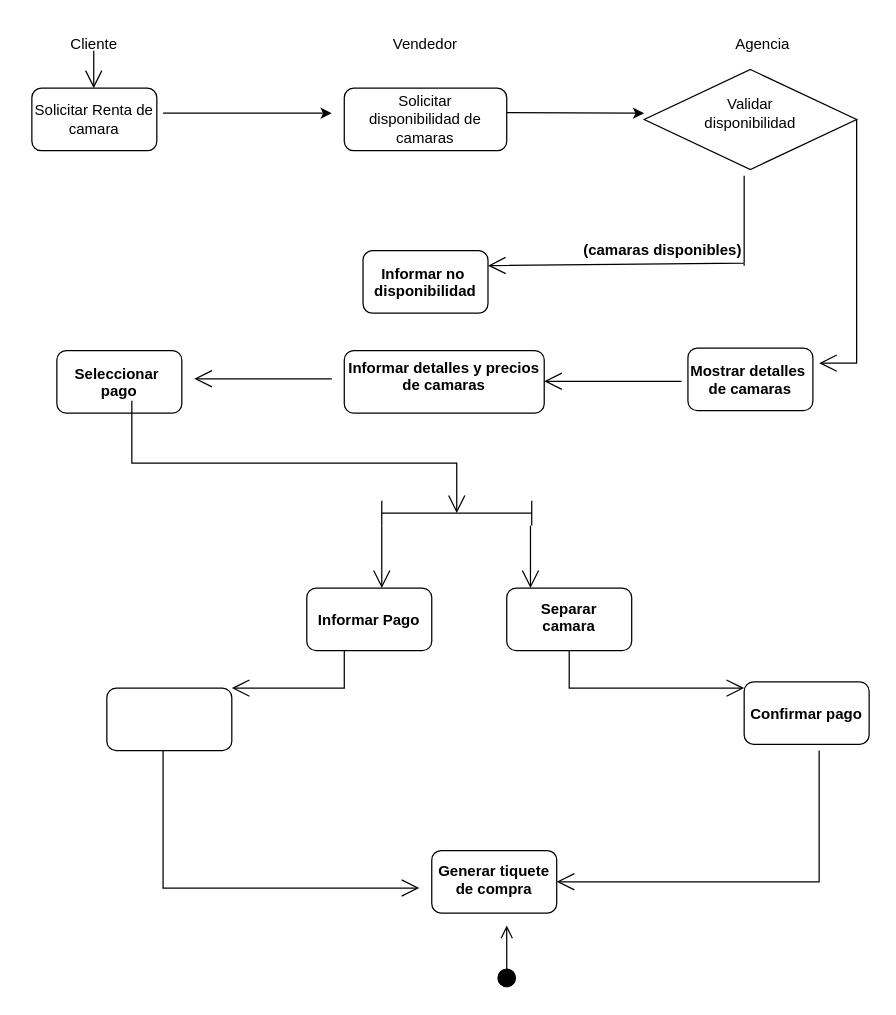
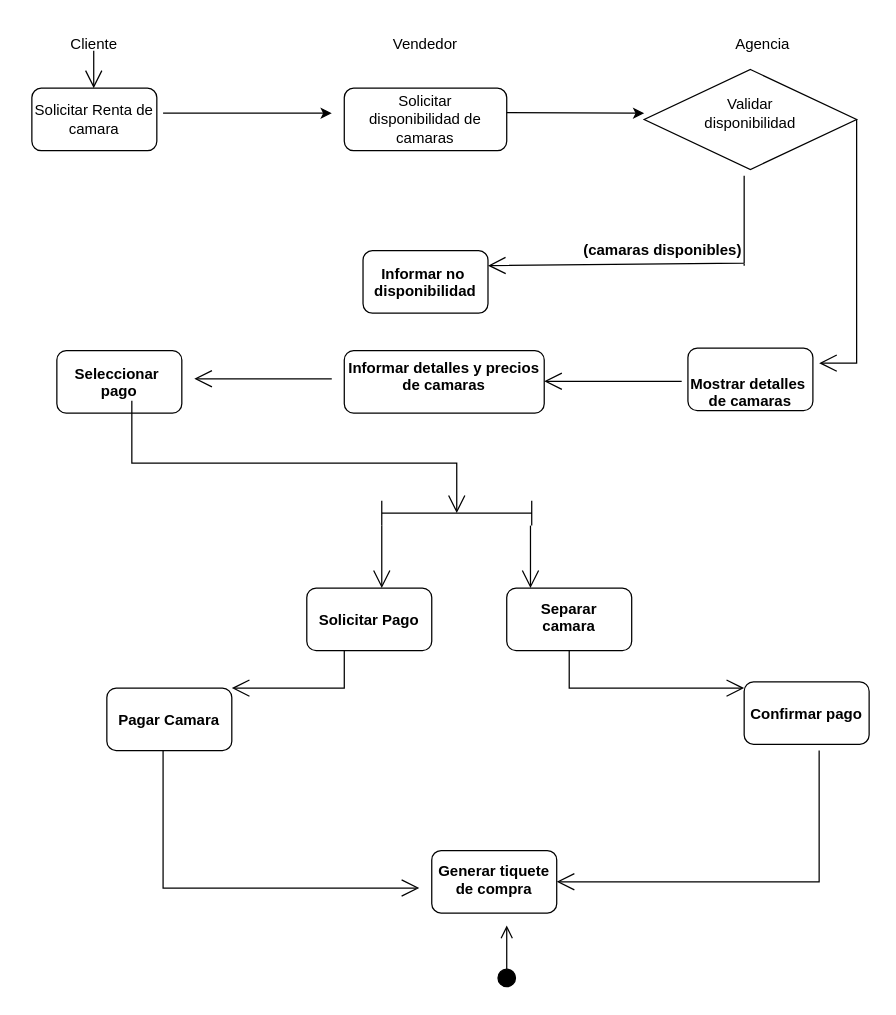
  <mxCell id="0" />
  <mxCell id="1" parent="0" />
  <mxCell id="2" value="" style="rounded=1;whiteSpace=wrap;html=1;" vertex="1" parent="1"><mxGeometry x="25" y="70" width="100" height="50" as="geometry" /></mxCell>
  <mxCell id="3" value="Cliente" style="text;html=1;strokeColor=none;fillColor=none;align=center;verticalAlign=middle;whiteSpace=wrap;rounded=0;" vertex="1" parent="1"><mxGeometry x="20" y="20" width="110" height="30" as="geometry" /></mxCell>
  <mxCell id="4" value="Solicitar Renta de&lt;br&gt;camara" style="text;html=1;strokeColor=none;fillColor=none;align=center;verticalAlign=middle;whiteSpace=wrap;rounded=0;" vertex="1" parent="1"><mxGeometry x="25" y="80" width="100" height="30" as="geometry" /></mxCell>
  <mxCell id="5" value="" style="rounded=1;whiteSpace=wrap;html=1;" vertex="1" parent="1"><mxGeometry x="275" y="70" width="130" height="50" as="geometry" /></mxCell>
  <mxCell id="6" value="Solicitar disponibilidad de camaras&lt;br&gt;" style="text;html=1;strokeColor=none;fillColor=none;align=center;verticalAlign=middle;whiteSpace=wrap;rounded=0;" vertex="1" parent="1"><mxGeometry x="290" y="80" width="100" height="30" as="geometry" /></mxCell>
  <mxCell id="7" value="Vendedor" style="text;html=1;strokeColor=none;fillColor=none;align=center;verticalAlign=middle;whiteSpace=wrap;rounded=0;" vertex="1" parent="1"><mxGeometry x="285" y="20" width="110" height="30" as="geometry" /></mxCell>
  <mxCell id="8" value="" style="rhombus;whiteSpace=wrap;html=1;" vertex="1" parent="1"><mxGeometry x="515" y="55" width="170" height="80" as="geometry" /></mxCell>
  <mxCell id="9" value="Validar disponibilidad" style="text;html=1;strokeColor=none;fillColor=none;align=center;verticalAlign=middle;whiteSpace=wrap;rounded=0;" vertex="1" parent="1"><mxGeometry x="570" y="75" width="60" height="30" as="geometry" /></mxCell>
  <mxCell id="10" value="Agencia" style="text;html=1;strokeColor=none;fillColor=none;align=center;verticalAlign=middle;whiteSpace=wrap;rounded=0;" vertex="1" parent="1"><mxGeometry x="555" y="20" width="110" height="30" as="geometry" /></mxCell>
  <mxCell id="11" value="" style="endArrow=classic;html=1;rounded=0;" edge="1" parent="1"><mxGeometry width="50" height="50" relative="1" as="geometry"><mxPoint x="130" y="90" as="sourcePoint" /><mxPoint x="265" y="90" as="targetPoint" /></mxGeometry></mxCell>
  <mxCell id="12" value="" style="endArrow=classic;html=1;rounded=0;" edge="1" parent="1"><mxGeometry width="50" height="50" relative="1" as="geometry"><mxPoint x="405" y="89.5" as="sourcePoint" /><mxPoint x="515" y="90" as="targetPoint" /></mxGeometry></mxCell>
  <mxCell id="13" value="" style="endArrow=open;endFill=1;endSize=12;html=1;rounded=0;" edge="1" parent="1"><mxGeometry width="160" relative="1" as="geometry"><mxPoint x="74.5" y="40" as="sourcePoint" /><mxPoint x="74.5" y="70" as="targetPoint" /></mxGeometry></mxCell>
  <mxCell id="14" value="" style="rounded=1;whiteSpace=wrap;html=1;" vertex="1" parent="1"><mxGeometry x="290" y="200" width="100" height="50" as="geometry" /></mxCell>
  <mxCell id="15" value="Informar no &#10;disponibilidad" style="text;align=center;fontStyle=1;verticalAlign=middle;spacingLeft=3;spacingRight=3;strokeColor=none;rotatable=0;points=[[0,0.5],[1,0.5]];portConstraint=eastwest;" vertex="1" parent="1"><mxGeometry x="300" y="212" width="80" height="26" as="geometry" /></mxCell>
  <mxCell id="16" value="" style="rounded=1;whiteSpace=wrap;html=1;" vertex="1" parent="1"><mxGeometry x="45" y="280" width="100" height="50" as="geometry" /></mxCell>
  <mxCell id="17" value="Seleccionar &#10;pago" style="text;align=center;fontStyle=1;verticalAlign=middle;spacingLeft=3;spacingRight=3;strokeColor=none;rotatable=0;points=[[0,0.5],[1,0.5]];portConstraint=eastwest;" vertex="1" parent="1"><mxGeometry x="55" y="292" width="80" height="26" as="geometry" /></mxCell>
  <mxCell id="18" value="" style="rounded=1;whiteSpace=wrap;html=1;" vertex="1" parent="1"><mxGeometry x="275" y="280" width="160" height="50" as="geometry" /></mxCell>
  <mxCell id="19" value="Informar detalles y precios&#10;de camaras" style="text;align=center;fontStyle=1;verticalAlign=middle;spacingLeft=3;spacingRight=3;strokeColor=none;rotatable=0;points=[[0,0.5],[1,0.5]];portConstraint=eastwest;" vertex="1" parent="1"><mxGeometry x="315" y="287" width="80" height="26" as="geometry" /></mxCell>
  <mxCell id="20" value="" style="rounded=1;whiteSpace=wrap;html=1;" vertex="1" parent="1"><mxGeometry x="550" y="278" width="100" height="50" as="geometry" /></mxCell>
- <mxCell id="21" value="Mostrar detalles &#10;de camaras" style="text;align=center;fontStyle=1;verticalAlign=middle;spacingLeft=3;spacingRight=3;strokeColor=none;rotatable=0;points=[[0,0.5],[1,0.5]];portConstraint=eastwest;" vertex="1" parent="1"><mxGeometry x="560" y="290" width="80" height="26" as="geometry" /></mxCell>
+ <mxCell id="21" value="Mostrar detalles &#10;de camaras" style="text;align=center;fontStyle=1;verticalAlign=middle;spacingLeft=3;spacingRight=3;strokeColor=none;rotatable=0;points=[[0,0.5],[1,0.5]];portConstraint=eastwest;" vertex="1" parent="1"><mxGeometry x="560" y="300" width="80" height="26" as="geometry" /></mxCell>
  <mxCell id="22" value="" style="endArrow=open;endFill=1;endSize=12;html=1;rounded=0;" edge="1" parent="1"><mxGeometry width="160" relative="1" as="geometry"><mxPoint x="595" y="212" as="sourcePoint" /><mxPoint x="390" y="212" as="targetPoint" /><Array as="points"><mxPoint x="595" y="140" /><mxPoint x="595" y="210" /></Array></mxGeometry></mxCell>
  <mxCell id="23" value="" style="endArrow=open;endFill=1;endSize=12;html=1;rounded=0;" edge="1" parent="1"><mxGeometry width="160" relative="1" as="geometry"><mxPoint x="265" y="302.5" as="sourcePoint" /><mxPoint x="155" y="302.5" as="targetPoint" /></mxGeometry></mxCell>
  <mxCell id="24" value="" style="endArrow=open;endFill=1;endSize=12;html=1;rounded=0;" edge="1" parent="1"><mxGeometry width="160" relative="1" as="geometry"><mxPoint x="545" y="304.5" as="sourcePoint" /><mxPoint x="435" y="304.5" as="targetPoint" /></mxGeometry></mxCell>
  <mxCell id="25" value="(camaras disponibles)" style="text;align=center;fontStyle=1;verticalAlign=middle;spacingLeft=3;spacingRight=3;strokeColor=none;rotatable=0;points=[[0,0.5],[1,0.5]];portConstraint=eastwest;" vertex="1" parent="1"><mxGeometry x="490" y="186" width="80" height="26" as="geometry" /></mxCell>
  <mxCell id="26" value="" style="endArrow=open;endFill=1;endSize=12;html=1;rounded=0;exitX=1;exitY=0.5;exitDx=0;exitDy=0;" edge="1" parent="1" source="8"><mxGeometry width="160" relative="1" as="geometry"><mxPoint x="625" y="198.5" as="sourcePoint" /><mxPoint x="655" y="290" as="targetPoint" /><Array as="points"><mxPoint x="685" y="290" /></Array></mxGeometry></mxCell>
  <mxCell id="27" value="" style="rounded=1;whiteSpace=wrap;html=1;" vertex="1" parent="1"><mxGeometry x="245" y="470" width="100" height="50" as="geometry" /></mxCell>
  <mxCell id="28" value="" style="rounded=1;whiteSpace=wrap;html=1;" vertex="1" parent="1"><mxGeometry x="405" y="470" width="100" height="50" as="geometry" /></mxCell>
- <mxCell id="29" value="Informar Pago" style="text;align=center;fontStyle=1;verticalAlign=middle;spacingLeft=3;spacingRight=3;strokeColor=none;rotatable=0;points=[[0,0.5],[1,0.5]];portConstraint=eastwest;" vertex="1" parent="1"><mxGeometry x="255" y="482" width="80" height="26" as="geometry" /></mxCell>
+ <mxCell id="29" value="Solicitar Pago" style="text;align=center;fontStyle=1;verticalAlign=middle;spacingLeft=3;spacingRight=3;strokeColor=none;rotatable=0;points=[[0,0.5],[1,0.5]];portConstraint=eastwest;" vertex="1" parent="1"><mxGeometry x="255" y="482" width="80" height="26" as="geometry" /></mxCell>
  <mxCell id="30" value="Separar&#10;camara" style="text;align=center;fontStyle=1;verticalAlign=middle;spacingLeft=3;spacingRight=3;strokeColor=none;rotatable=0;points=[[0,0.5],[1,0.5]];portConstraint=eastwest;" vertex="1" parent="1"><mxGeometry x="415" y="480" width="80" height="26" as="geometry" /></mxCell>
  <mxCell id="31" value="" style="rounded=1;whiteSpace=wrap;html=1;" vertex="1" parent="1"><mxGeometry x="85" y="550" width="100" height="50" as="geometry" /></mxCell>
+ <mxCell id="32" value="Pagar Camara" style="text;align=center;fontStyle=1;verticalAlign=middle;spacingLeft=3;spacingRight=3;strokeColor=none;rotatable=0;points=[[0,0.5],[1,0.5]];portConstraint=eastwest;" vertex="1" parent="1"><mxGeometry x="95" y="562" width="80" height="26" as="geometry" /></mxCell>
  <mxCell id="33" value="" style="rounded=1;whiteSpace=wrap;html=1;" vertex="1" parent="1"><mxGeometry x="595" y="545" width="100" height="50" as="geometry" /></mxCell>
  <mxCell id="34" value="Confirmar pago" style="text;align=center;fontStyle=1;verticalAlign=middle;spacingLeft=3;spacingRight=3;strokeColor=none;rotatable=0;points=[[0,0.5],[1,0.5]];portConstraint=eastwest;" vertex="1" parent="1"><mxGeometry x="605" y="557" width="80" height="26" as="geometry" /></mxCell>
  <mxCell id="35" value="" style="rounded=1;whiteSpace=wrap;html=1;" vertex="1" parent="1"><mxGeometry x="345" y="680" width="100" height="50" as="geometry" /></mxCell>
  <mxCell id="36" value="Generar tiquete&#10;de compra" style="text;align=center;fontStyle=1;verticalAlign=middle;spacingLeft=3;spacingRight=3;strokeColor=none;rotatable=0;points=[[0,0.5],[1,0.5]];portConstraint=eastwest;" vertex="1" parent="1"><mxGeometry x="355" y="690" width="80" height="26" as="geometry" /></mxCell>
  <mxCell id="37" value="" style="shape=crossbar;whiteSpace=wrap;html=1;rounded=1;" vertex="1" parent="1"><mxGeometry x="305" y="400" width="120" height="20" as="geometry" /></mxCell>
  <mxCell id="38" value="" style="endArrow=open;endFill=1;endSize=12;html=1;rounded=0;" edge="1" parent="1"><mxGeometry width="160" relative="1" as="geometry"><mxPoint x="105" y="320" as="sourcePoint" /><mxPoint x="365" y="410" as="targetPoint" /><Array as="points"><mxPoint x="105" y="320" /><mxPoint x="105" y="370" /><mxPoint x="365" y="370" /></Array></mxGeometry></mxCell>
  <mxCell id="39" value="" style="endArrow=open;endFill=1;endSize=12;html=1;rounded=0;" edge="1" parent="1"><mxGeometry width="160" relative="1" as="geometry"><mxPoint x="305" y="420" as="sourcePoint" /><mxPoint x="305" y="470" as="targetPoint" /></mxGeometry></mxCell>
  <mxCell id="40" value="" style="endArrow=open;endFill=1;endSize=12;html=1;rounded=0;" edge="1" parent="1"><mxGeometry width="160" relative="1" as="geometry"><mxPoint x="424" y="420" as="sourcePoint" /><mxPoint x="424" y="470" as="targetPoint" /></mxGeometry></mxCell>
  <mxCell id="41" value="" style="endArrow=open;endFill=1;endSize=12;html=1;rounded=0;entryX=1;entryY=0;entryDx=0;entryDy=0;" edge="1" parent="1" target="31"><mxGeometry width="160" relative="1" as="geometry"><mxPoint x="275" y="520" as="sourcePoint" /><mxPoint x="425" y="545" as="targetPoint" /><Array as="points"><mxPoint x="275" y="520" /><mxPoint x="275" y="550" /></Array></mxGeometry></mxCell>
  <mxCell id="42" value="" style="endArrow=open;endFill=1;endSize=12;html=1;rounded=0;" edge="1" parent="1"><mxGeometry width="160" relative="1" as="geometry"><mxPoint x="455" y="520" as="sourcePoint" /><mxPoint x="595" y="550" as="targetPoint" /><Array as="points"><mxPoint x="455" y="520" /><mxPoint x="455" y="550" /></Array></mxGeometry></mxCell>
  <mxCell id="43" value="" style="endArrow=open;endFill=1;endSize=12;html=1;rounded=0;" edge="1" parent="1"><mxGeometry width="160" relative="1" as="geometry"><mxPoint x="130" y="680" as="sourcePoint" /><mxPoint x="335" y="710" as="targetPoint" /><Array as="points"><mxPoint x="130" y="600" /><mxPoint x="130" y="680" /><mxPoint x="130" y="710" /></Array></mxGeometry></mxCell>
  <mxCell id="44" value="" style="endArrow=open;endFill=1;endSize=12;html=1;rounded=0;entryX=1;entryY=0.5;entryDx=0;entryDy=0;" edge="1" parent="1" target="35"><mxGeometry width="160" relative="1" as="geometry"><mxPoint x="655" y="600" as="sourcePoint" /><mxPoint x="560" y="700" as="targetPoint" /><Array as="points"><mxPoint x="655" y="600" /><mxPoint x="655" y="705" /></Array></mxGeometry></mxCell>
  <mxCell id="45" value="" style="html=1;verticalAlign=bottom;startArrow=circle;startFill=1;endArrow=open;startSize=6;endSize=8;rounded=0;" edge="1" parent="1"><mxGeometry width="80" relative="1" as="geometry"><mxPoint x="405" y="790" as="sourcePoint" /><mxPoint x="405" y="740" as="targetPoint" /></mxGeometry></mxCell>
